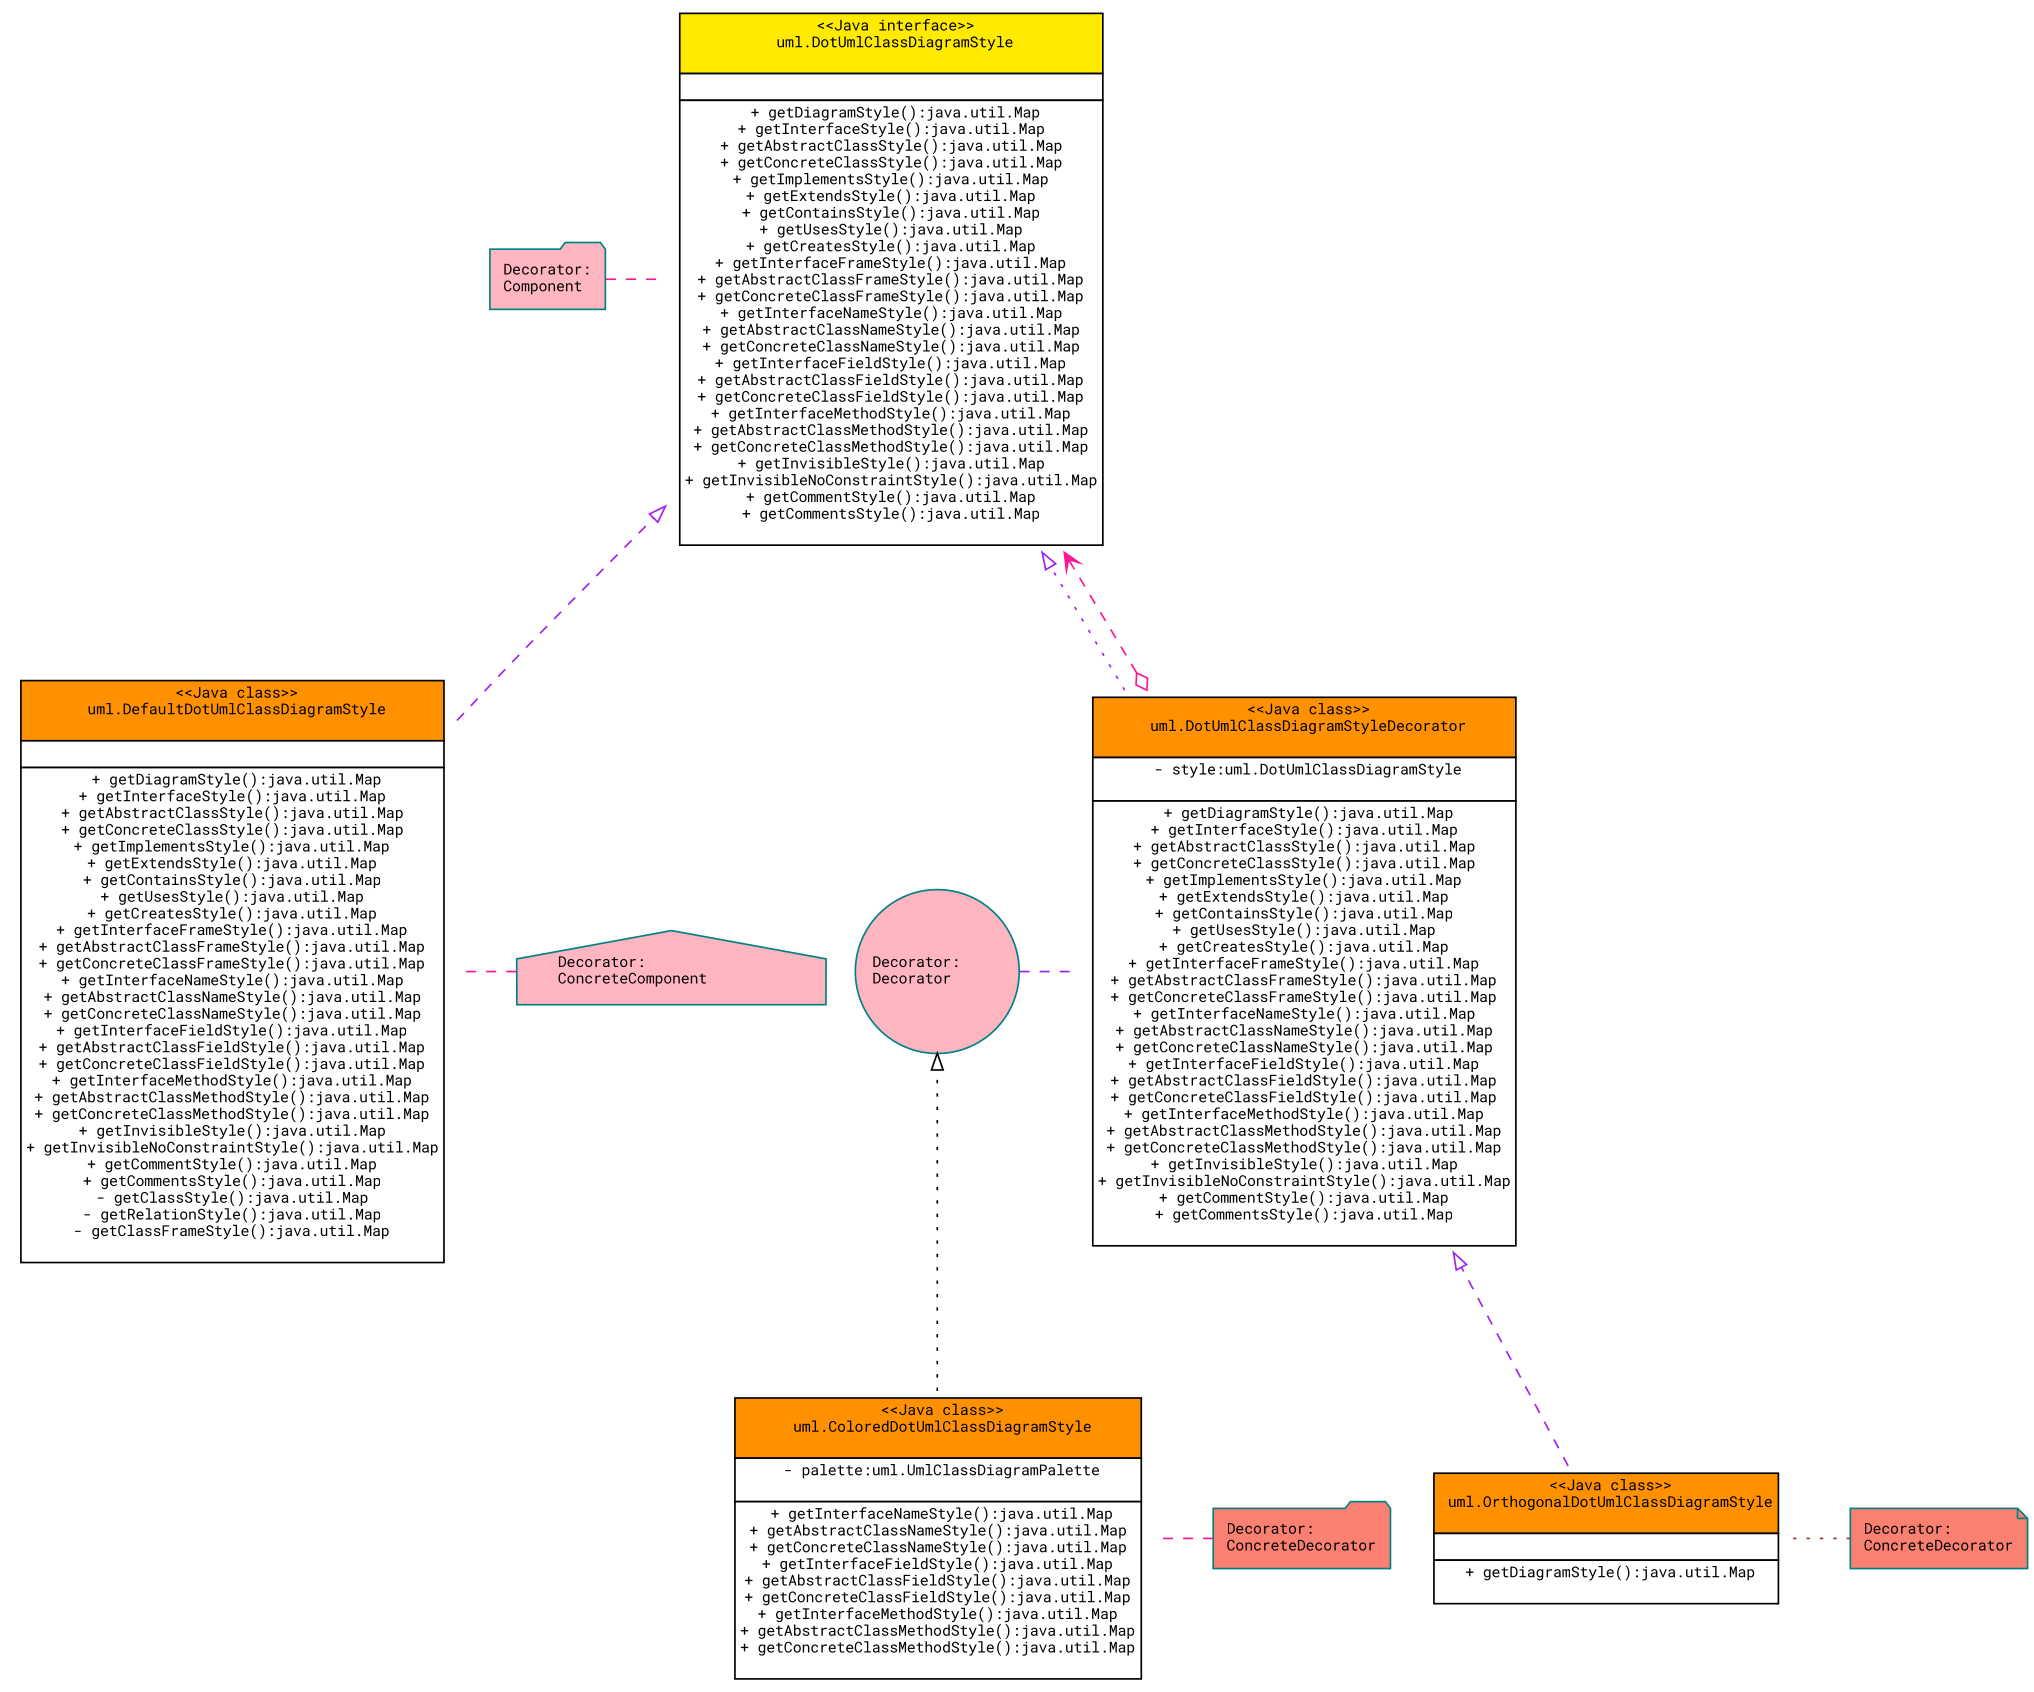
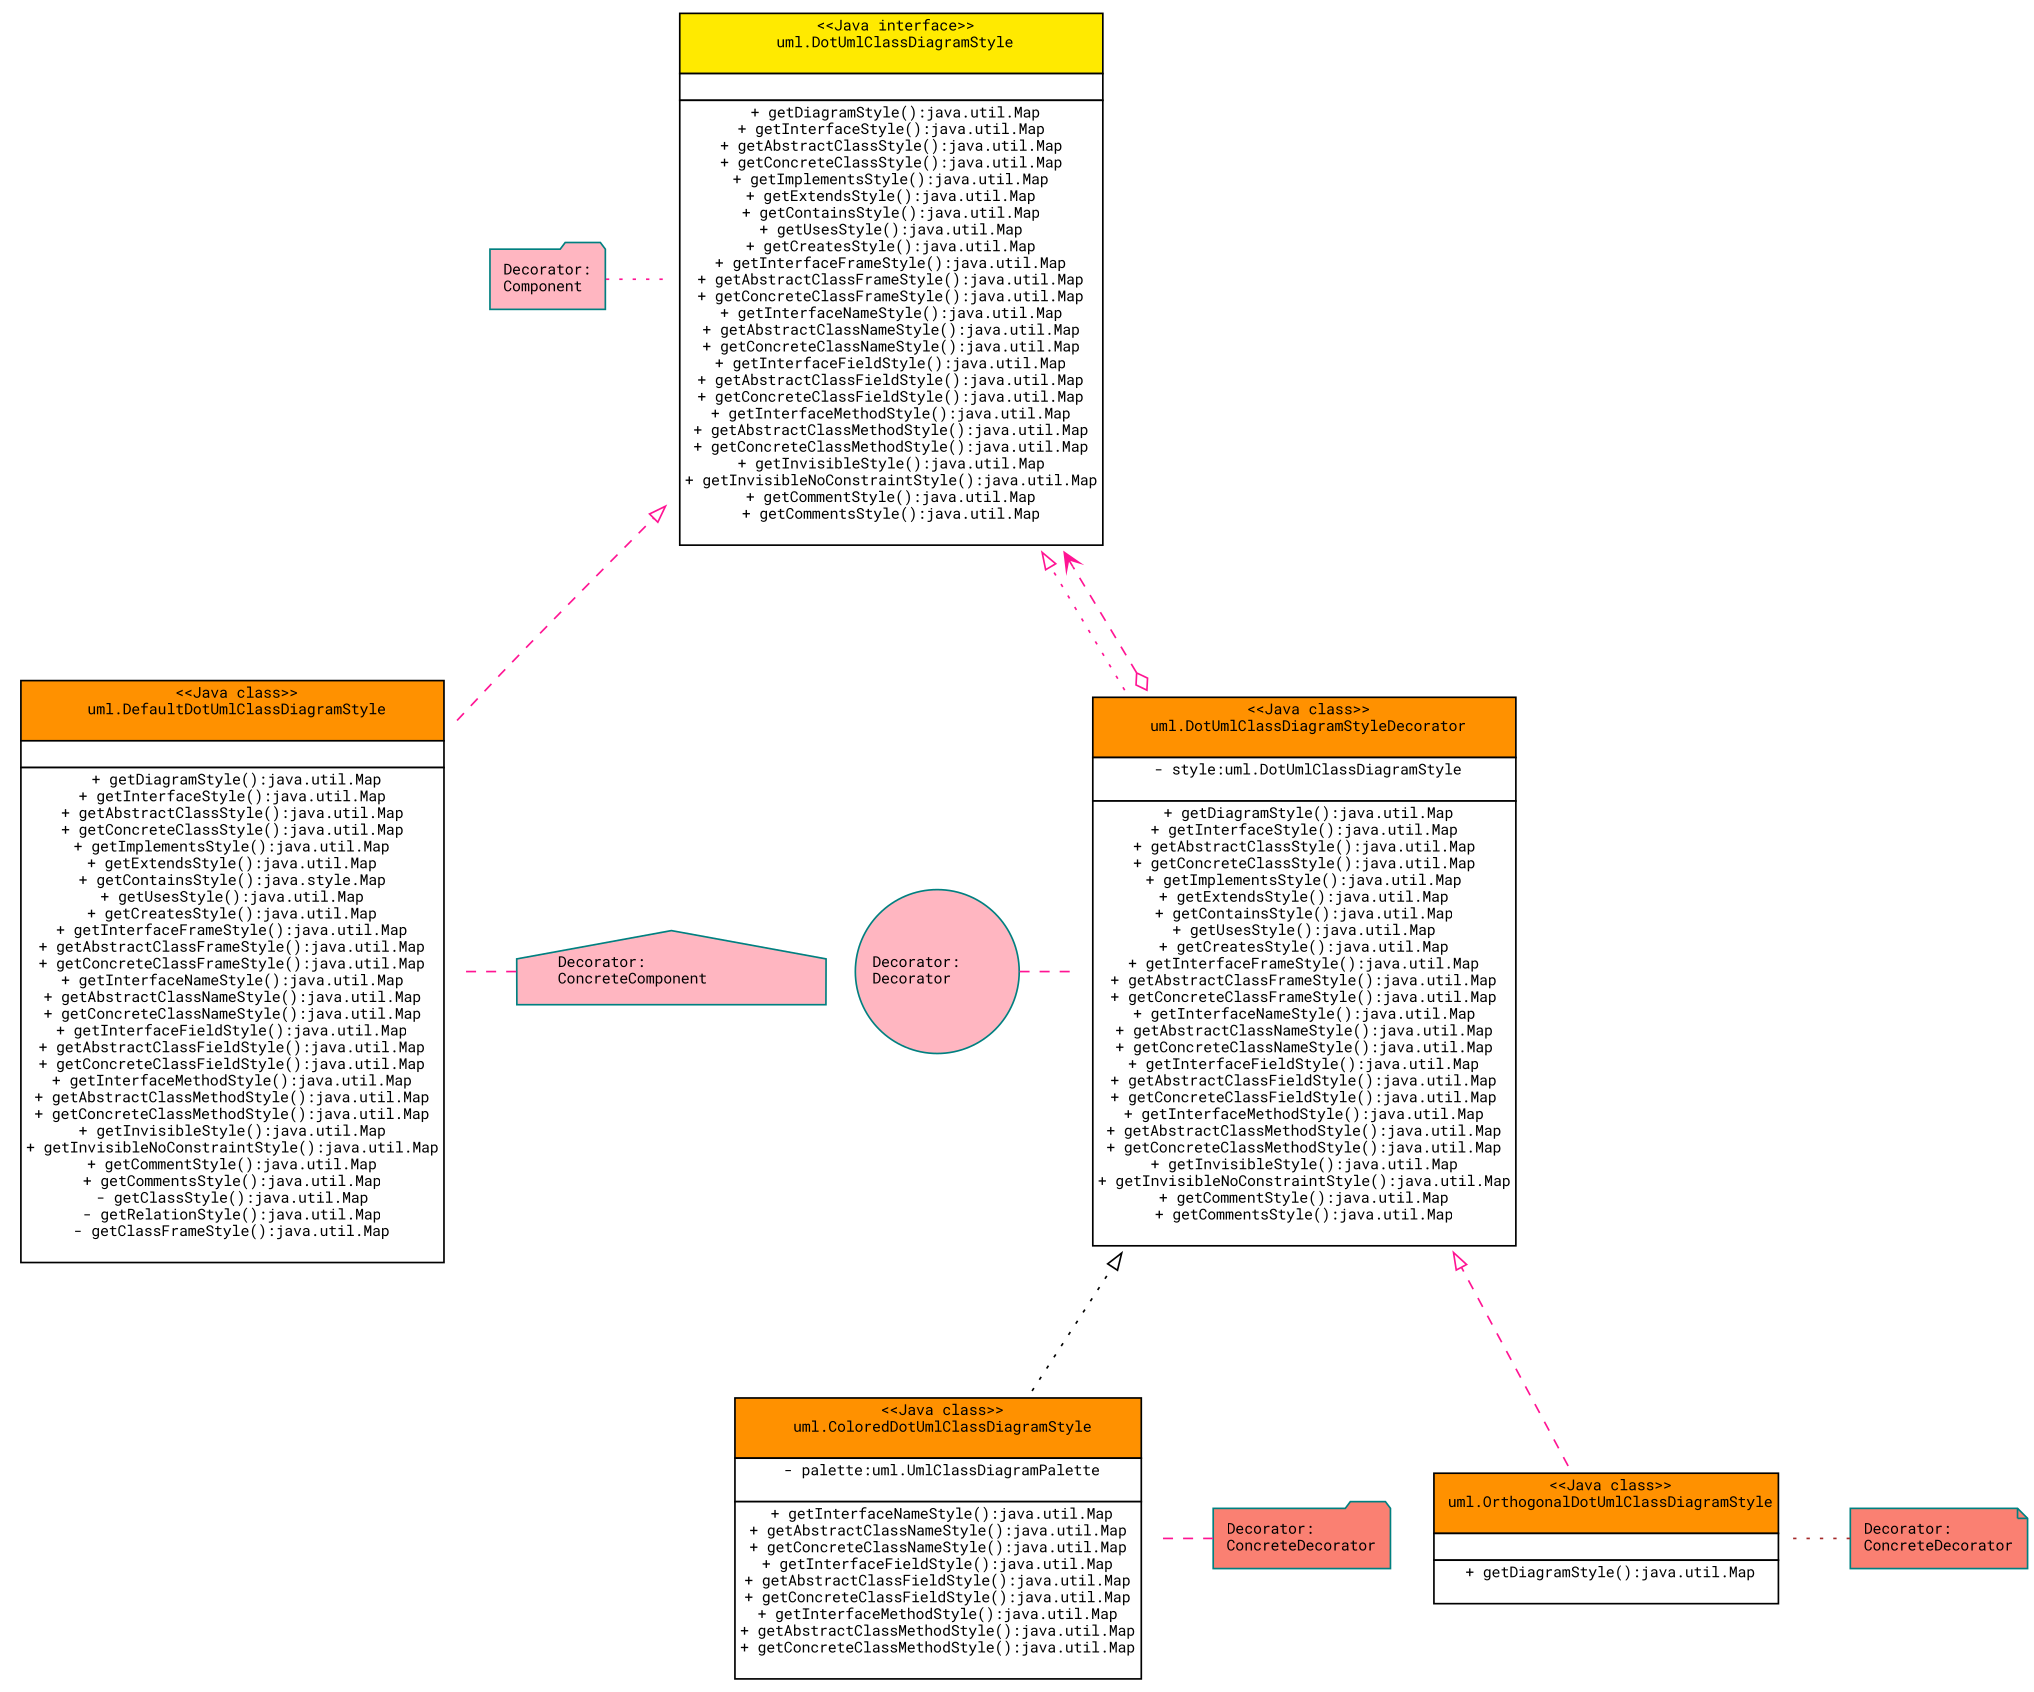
  digraph {
    rankdir=BT
    fontname="Roboto Mono"
    node [fontsize=9 shape=plaintext fontname="Roboto Mono"]
    edge [arrowhead=none constraint=false fontsize=9 minlen=2 style=dashed color=deeppink fontname="Roboto Mono"]
    n1 [fillcolor=lightpink label="Decorator:\lComponent\l" shape=folder style=filled color=teal]
    n2 [label=<<table  border='0'  cellborder='1'  cellspacing='0'> <tr><td  bgcolor='#FFEA00'> &lt;&lt;Java interface&gt;&gt;<br/> uml.DotUmlClassDiagramStyle<br/>  </td> </tr> <tr><td  bgcolor='#FFFFFF'>  </td> </tr> <tr><td  bgcolor='#FFFFFF'> + getDiagramStyle():java.util.Map<br/>+ getInterfaceStyle():java.util.Map<br/>+ getAbstractClassStyle():java.util.Map<br/>+ getConcreteClassStyle():java.util.Map<br/>+ getImplementsStyle():java.util.Map<br/>+ getExtendsStyle():java.util.Map<br/>+ getContainsStyle():java.util.Map<br/>+ getUsesStyle():java.util.Map<br/>+ getCreatesStyle():java.util.Map<br/>+ getInterfaceFrameStyle():java.util.Map<br/>+ getAbstractClassFrameStyle():java.util.Map<br/>+ getConcreteClassFrameStyle():java.util.Map<br/>+ getInterfaceNameStyle():java.util.Map<br/>+ getAbstractClassNameStyle():java.util.Map<br/>+ getConcreteClassNameStyle():java.util.Map<br/>+ getInterfaceFieldStyle():java.util.Map<br/>+ getAbstractClassFieldStyle():java.util.Map<br/>+ getConcreteClassFieldStyle():java.util.Map<br/>+ getInterfaceMethodStyle():java.util.Map<br/>+ getAbstractClassMethodStyle():java.util.Map<br/>+ getConcreteClassMethodStyle():java.util.Map<br/>+ getInvisibleStyle():java.util.Map<br/>+ getInvisibleNoConstraintStyle():java.util.Map<br/>+ getCommentStyle():java.util.Map<br/>+ getCommentsStyle():java.util.Map<br/> </td> </tr> </table> >]
    n3 [fillcolor=lightpink label="Decorator:\lConcreteComponent\l" shape=house style=filled color=teal]
-   n4 [label=<<table  border='0'  cellborder='1'  cellspacing='0'> <tr><td  bgcolor='#FF9100'> &lt;&lt;Java class&gt;&gt;<br/> uml.DefaultDotUmlClassDiagramStyle<br/>  </td> </tr> <tr><td  bgcolor='#FFFFFF'>  </td> </tr> <tr><td  bgcolor='#FFFFFF'> + getDiagramStyle():java.util.Map<br/>+ getInterfaceStyle():java.util.Map<br/>+ getAbstractClassStyle():java.util.Map<br/>+ getConcreteClassStyle():java.util.Map<br/>+ getImplementsStyle():java.util.Map<br/>+ getExtendsStyle():java.util.Map<br/>+ getContainsStyle():java.util.Map<br/>+ getUsesStyle():java.util.Map<br/>+ getCreatesStyle():java.util.Map<br/>+ getInterfaceFrameStyle():java.util.Map<br/>+ getAbstractClassFrameStyle():java.util.Map<br/>+ getConcreteClassFrameStyle():java.util.Map<br/>+ getInterfaceNameStyle():java.util.Map<br/>+ getAbstractClassNameStyle():java.util.Map<br/>+ getConcreteClassNameStyle():java.util.Map<br/>+ getInterfaceFieldStyle():java.util.Map<br/>+ getAbstractClassFieldStyle():java.util.Map<br/>+ getConcreteClassFieldStyle():java.util.Map<br/>+ getInterfaceMethodStyle():java.util.Map<br/>+ getAbstractClassMethodStyle():java.util.Map<br/>+ getConcreteClassMethodStyle():java.util.Map<br/>+ getInvisibleStyle():java.util.Map<br/>+ getInvisibleNoConstraintStyle():java.util.Map<br/>+ getCommentStyle():java.util.Map<br/>+ getCommentsStyle():java.util.Map<br/>- getClassStyle():java.util.Map<br/>- getRelationStyle():java.util.Map<br/>- getClassFrameStyle():java.util.Map<br/> </td> </tr> </table> >]
+   n4 [label=<<table  border='0'  cellborder='1'  cellspacing='0'> <tr><td  bgcolor='#FF9100'> &lt;&lt;Java class&gt;&gt;<br/> uml.DefaultDotUmlClassDiagramStyle<br/>  </td> </tr> <tr><td  bgcolor='#FFFFFF'>  </td> </tr> <tr><td  bgcolor='#FFFFFF'> + getDiagramStyle():java.util.Map<br/>+ getInterfaceStyle():java.util.Map<br/>+ getAbstractClassStyle():java.util.Map<br/>+ getConcreteClassStyle():java.util.Map<br/>+ getImplementsStyle():java.util.Map<br/>+ getExtendsStyle():java.util.Map<br/>+ getContainsStyle():java.style.Map<br/>+ getUsesStyle():java.util.Map<br/>+ getCreatesStyle():java.util.Map<br/>+ getInterfaceFrameStyle():java.util.Map<br/>+ getAbstractClassFrameStyle():java.util.Map<br/>+ getConcreteClassFrameStyle():java.util.Map<br/>+ getInterfaceNameStyle():java.util.Map<br/>+ getAbstractClassNameStyle():java.util.Map<br/>+ getConcreteClassNameStyle():java.util.Map<br/>+ getInterfaceFieldStyle():java.util.Map<br/>+ getAbstractClassFieldStyle():java.util.Map<br/>+ getConcreteClassFieldStyle():java.util.Map<br/>+ getInterfaceMethodStyle():java.util.Map<br/>+ getAbstractClassMethodStyle():java.util.Map<br/>+ getConcreteClassMethodStyle():java.util.Map<br/>+ getInvisibleStyle():java.util.Map<br/>+ getInvisibleNoConstraintStyle():java.util.Map<br/>+ getCommentStyle():java.util.Map<br/>+ getCommentsStyle():java.util.Map<br/>- getClassStyle():java.util.Map<br/>- getRelationStyle():java.util.Map<br/>- getClassFrameStyle():java.util.Map<br/> </td> </tr> </table> >]
    n5 [fillcolor=lightpink label="Decorator:\lDecorator\l" shape=circle style=filled color=teal]
    n6 [label=<<table  border='0'  cellborder='1'  cellspacing='0'> <tr><td  bgcolor='#FF9100'> &lt;&lt;Java class&gt;&gt;<br/> uml.DotUmlClassDiagramStyleDecorator<br/>  </td> </tr> <tr><td  bgcolor='#FFFFFF'> - style:uml.DotUmlClassDiagramStyle<br/> </td> </tr> <tr><td  bgcolor='#FFFFFF'> + getDiagramStyle():java.util.Map<br/>+ getInterfaceStyle():java.util.Map<br/>+ getAbstractClassStyle():java.util.Map<br/>+ getConcreteClassStyle():java.util.Map<br/>+ getImplementsStyle():java.util.Map<br/>+ getExtendsStyle():java.util.Map<br/>+ getContainsStyle():java.util.Map<br/>+ getUsesStyle():java.util.Map<br/>+ getCreatesStyle():java.util.Map<br/>+ getInterfaceFrameStyle():java.util.Map<br/>+ getAbstractClassFrameStyle():java.util.Map<br/>+ getConcreteClassFrameStyle():java.util.Map<br/>+ getInterfaceNameStyle():java.util.Map<br/>+ getAbstractClassNameStyle():java.util.Map<br/>+ getConcreteClassNameStyle():java.util.Map<br/>+ getInterfaceFieldStyle():java.util.Map<br/>+ getAbstractClassFieldStyle():java.util.Map<br/>+ getConcreteClassFieldStyle():java.util.Map<br/>+ getInterfaceMethodStyle():java.util.Map<br/>+ getAbstractClassMethodStyle():java.util.Map<br/>+ getConcreteClassMethodStyle():java.util.Map<br/>+ getInvisibleStyle():java.util.Map<br/>+ getInvisibleNoConstraintStyle():java.util.Map<br/>+ getCommentStyle():java.util.Map<br/>+ getCommentsStyle():java.util.Map<br/> </td> </tr> </table> >]
    n7 [fillcolor=salmon label="Decorator:\lConcreteDecorator\l" shape=folder style=filled color=teal]
    n8 [label=<<table  border='0'  cellborder='1'  cellspacing='0'> <tr><td  bgcolor='#FF9100'> &lt;&lt;Java class&gt;&gt;<br/> uml.ColoredDotUmlClassDiagramStyle<br/>  </td> </tr> <tr><td  bgcolor='#FFFFFF'> - palette:uml.UmlClassDiagramPalette<br/> </td> </tr> <tr><td  bgcolor='#FFFFFF'> + getInterfaceNameStyle():java.util.Map<br/>+ getAbstractClassNameStyle():java.util.Map<br/>+ getConcreteClassNameStyle():java.util.Map<br/>+ getInterfaceFieldStyle():java.util.Map<br/>+ getAbstractClassFieldStyle():java.util.Map<br/>+ getConcreteClassFieldStyle():java.util.Map<br/>+ getInterfaceMethodStyle():java.util.Map<br/>+ getAbstractClassMethodStyle():java.util.Map<br/>+ getConcreteClassMethodStyle():java.util.Map<br/> </td> </tr> </table> >]
    n9 [fillcolor=salmon label="Decorator:\lConcreteDecorator\l" shape=note style=filled color=teal]
    n10 [label=<<table  border='0'  cellborder='1'  cellspacing='0'> <tr><td  bgcolor='#FF9100'> &lt;&lt;Java class&gt;&gt;<br/> uml.OrthogonalDotUmlClassDiagramStyle<br/>  </td> </tr> <tr><td  bgcolor='#FFFFFF'>  </td> </tr> <tr><td  bgcolor='#FFFFFF'> + getDiagramStyle():java.util.Map<br/> </td> </tr> </table> >]
    subgraph sub_1 {
      rank=same
      n1
      n2
    }
    subgraph sub_2 {
      rank=same
      n3
      n4
    }
    subgraph sub_3 {
      rank=same
      n5
      n6
    }
    subgraph sub_4 {
      rank=same
      n7
      n8
    }
    subgraph sub_5 {
      rank=same
      n9
      n10
    }
-   n1 -> n2
+   n1 -> n2 [style=dotted]
    n3 -> n4
-   n4 -> n2 [arrowhead=empty color=purple constraint=""]
-   n5 -> n6 [color=purple]
-   n6 -> n2 [arrowhead=empty style=dotted color=purple constraint=""]
+   n4 -> n2 [arrowhead=empty constraint=""]
+   n5 -> n6
+   n6 -> n2 [arrowhead=empty style=dotted constraint=""]
    n6 -> n2 [arrowhead=vee arrowtail=odiamond dir=both]
    n7 -> n8
-   n8 -> n5 [arrowhead=empty color=black style=dotted constraint=""]
+   n8 -> n6 [arrowhead=empty color=black style=dotted constraint=""]
    n9 -> n10 [style=dotted color=brown]
-   n10 -> n6 [arrowhead=empty color=purple constraint=""]
+   n10 -> n6 [arrowhead=empty constraint=""]
  }
